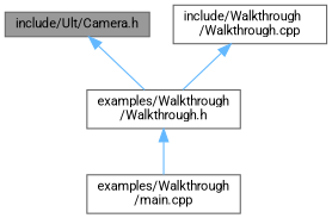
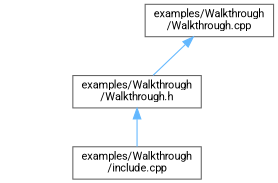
  digraph {
    fontname=Roboto
    node [color=grey40 fillcolor=white fontname=Roboto fontsize=10 shape=box style=filled]
    edge [color=steelblue1 dir=back fontname=Roboto fontsize=10 labelfontname=Helvetica labelfontsize=10 style=solid]
-   n1 [color=gray40 fillcolor=grey60 fontcolor=black height=0.2 label="include/Ult/Camera.h" width=0.4]
    n2 [height=0.2 label="examples/Walkthrough\l/Walkthrough.h" width=0.4]
-   n3 [height=0.2 label="examples/Walkthrough\l/main.cpp" width=0.4]
-   n4 [height=0.2 label="include/Walkthrough\l/Walkthrough.cpp" width=0.4]
-   n1 -> n2
+   n3 [height=0.2 label="examples/Walkthrough\l/include.cpp" width=0.4]
+   n4 [height=0.2 label="examples/Walkthrough\l/Walkthrough.cpp" width=0.4]
    n2 -> n3
    n4 -> n2
  }
